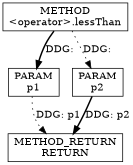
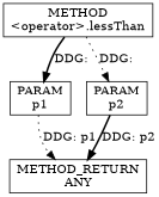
  digraph {
    node [shape=rect]
    edge [style=bold]
    n1 [label=<METHOD<BR/>&lt;operator&gt;.lessThan>]
    n2 [label=<PARAM<BR/>p1>]
    n3 [label=<PARAM<BR/>p2>]
-   n4 [label=<METHOD_RETURN<BR/>RETURN>]
+   n4 [label=<METHOD_RETURN<BR/>ANY>]
    n1 -> n2 [label="DDG: "]
    n1 -> n3 [label="DDG: " style=dotted]
    n2 -> n4 [label="DDG: p1" style=dotted]
    n3 -> n4 [label="DDG: p2"]
  }
